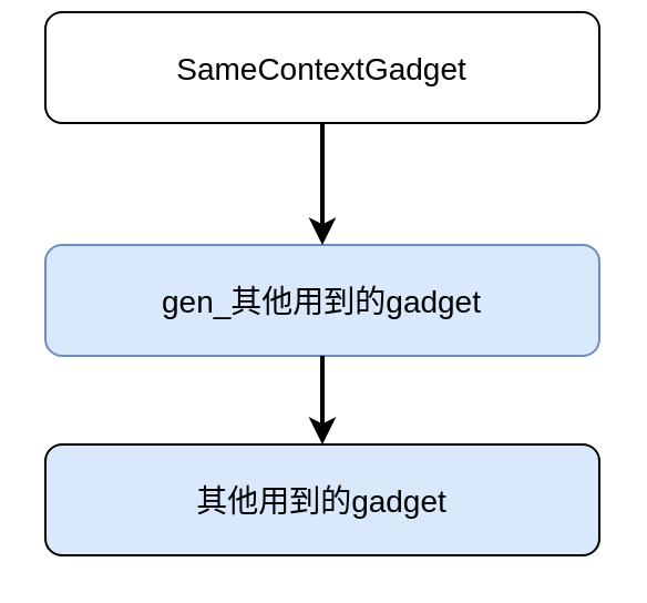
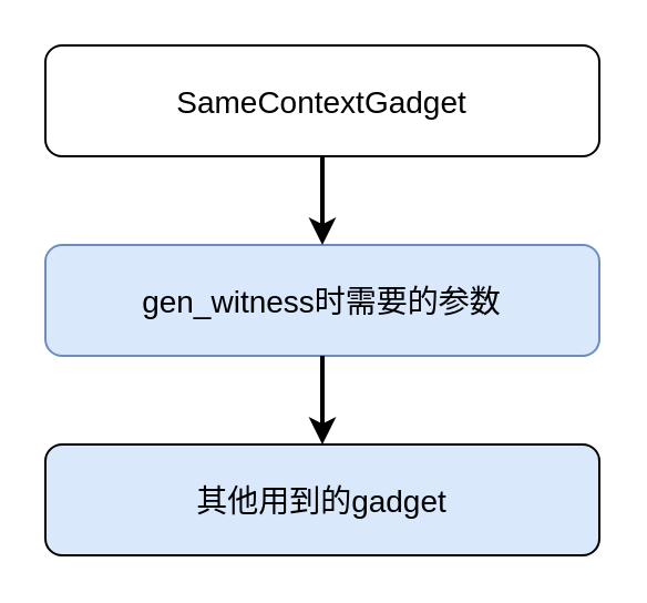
  <mxCell id="0" />
  <mxCell id="1" parent="0" />
- <mxCell id="2" value="&lt;span style=&quot;font-size: 14px;&quot;&gt;SameContextGadget&lt;/span&gt;" style="rounded=1;whiteSpace=wrap;html=1;fontSize=18;" parent="1" vertex="1"><mxGeometry x="20" y="5" width="250" height="50" as="geometry" /></mxCell>
- <mxCell id="3" value="&lt;span style=&quot;font-size: 14px;&quot;&gt;gen_其他用到的gadget&lt;/span&gt;" style="rounded=1;whiteSpace=wrap;html=1;fontSize=18;fillColor=#dae8fc;strokeColor=#6c8ebf;" parent="1" vertex="1"><mxGeometry x="20" y="110" width="250" height="50" as="geometry" /></mxCell>
+ <mxCell id="2" value="&lt;span style=&quot;font-size: 14px;&quot;&gt;SameContextGadget&lt;/span&gt;" style="rounded=1;whiteSpace=wrap;html=1;fontSize=18;" parent="1" vertex="1"><mxGeometry x="20" y="20" width="250" height="50" as="geometry" /></mxCell>
+ <mxCell id="3" value="&lt;span style=&quot;font-size: 14px;&quot;&gt;gen_witness时需要的参数&lt;/span&gt;" style="rounded=1;whiteSpace=wrap;html=1;fontSize=18;fillColor=#dae8fc;strokeColor=#6c8ebf;" parent="1" vertex="1"><mxGeometry x="20" y="110" width="250" height="50" as="geometry" /></mxCell>
  <mxCell id="4" value="&lt;span style=&quot;font-size: 14px;&quot;&gt;其他用到的gadget&lt;/span&gt;" style="rounded=1;whiteSpace=wrap;html=1;fontSize=18;fillColor=#dae8fc;" parent="1" vertex="1"><mxGeometry x="20" y="200" width="250" height="50" as="geometry" /></mxCell>
  <mxCell id="5" value="" style="endArrow=classic;html=1;rounded=0;fontSize=14;strokeWidth=2;exitX=0.5;exitY=1;exitDx=0;exitDy=0;entryX=0.5;entryY=0;entryDx=0;entryDy=0;" parent="1" source="2" target="3" edge="1"><mxGeometry width="50" height="50" relative="1" as="geometry"><mxPoint x="155" y="-10" as="sourcePoint" /><mxPoint x="155" y="30" as="targetPoint" /></mxGeometry></mxCell>
  <mxCell id="6" value="" style="endArrow=classic;html=1;rounded=0;fontSize=14;strokeWidth=2;exitX=0.5;exitY=1;exitDx=0;exitDy=0;entryX=0.5;entryY=0;entryDx=0;entryDy=0;" parent="1" source="3" target="4" edge="1"><mxGeometry width="50" height="50" relative="1" as="geometry"><mxPoint x="155" y="80" as="sourcePoint" /><mxPoint x="155" y="120" as="targetPoint" /></mxGeometry></mxCell>
